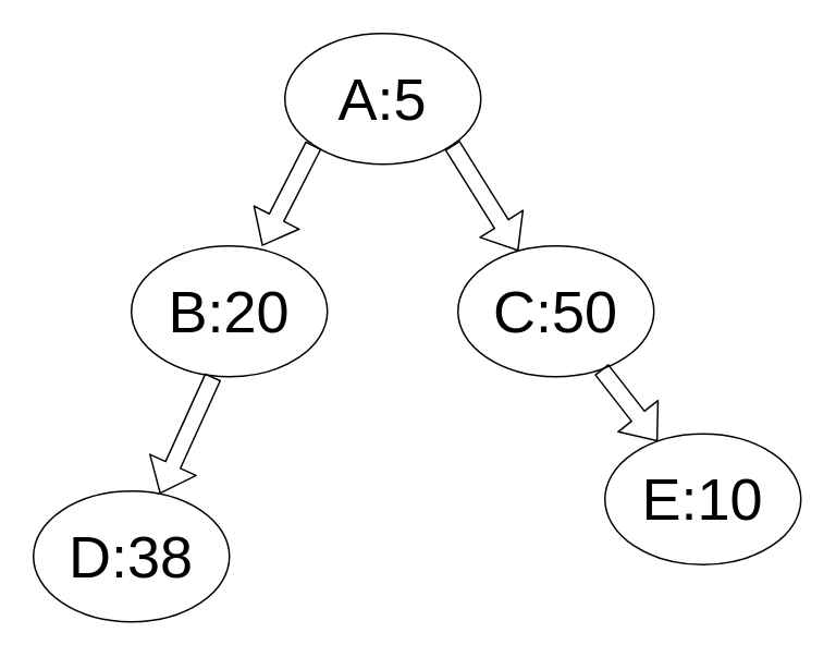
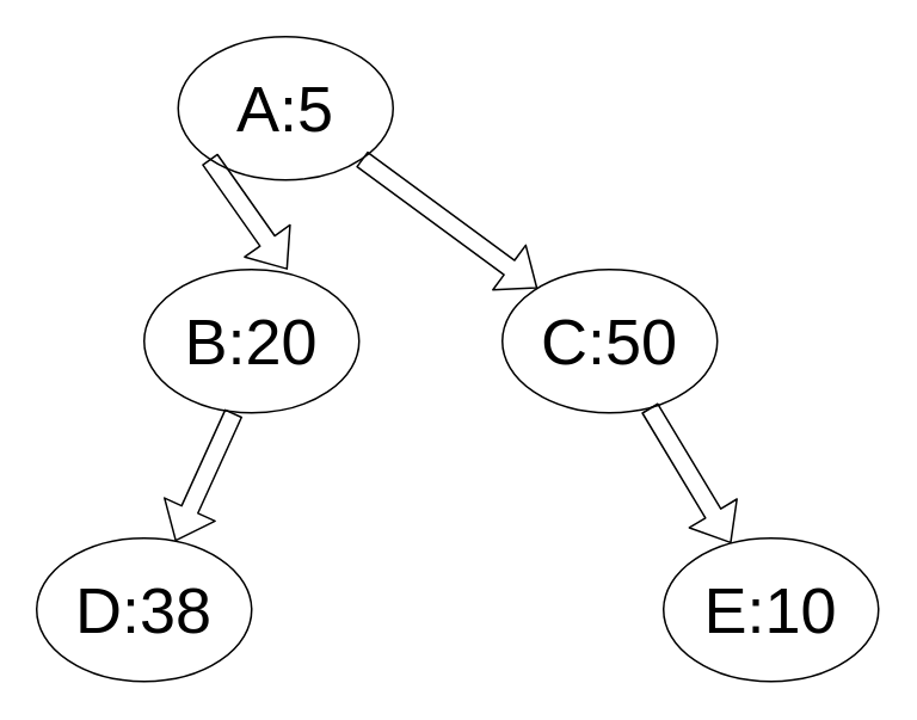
  <mxCell id="0" />
  <mxCell id="1" parent="0" />
  <mxCell id="2" value="&lt;font style=&quot;font-size: 36px&quot;&gt;B:20&lt;/font&gt;" style="ellipse;whiteSpace=wrap;html=1;" vertex="1" parent="1"><mxGeometry x="80" y="150" width="120" height="80" as="geometry" /></mxCell>
  <mxCell id="3" value="&lt;font style=&quot;font-size: 36px&quot;&gt;C:50&lt;/font&gt;" style="ellipse;whiteSpace=wrap;html=1;" vertex="1" parent="1"><mxGeometry x="280" y="150" width="120" height="80" as="geometry" /></mxCell>
  <mxCell id="4" value="&lt;font style=&quot;font-size: 36px&quot;&gt;D:38&lt;/font&gt;" style="ellipse;whiteSpace=wrap;html=1;" vertex="1" parent="1"><mxGeometry x="20" y="300" width="120" height="80" as="geometry" /></mxCell>
- <mxCell id="5" value="&lt;font style=&quot;font-size: 36px&quot;&gt;E:10&lt;/font&gt;" style="ellipse;whiteSpace=wrap;html=1;" vertex="1" parent="1"><mxGeometry x="370" y="265" width="120" height="80" as="geometry" /></mxCell>
- <mxCell id="6" value="&lt;font style=&quot;font-size: 36px&quot;&gt;A:5&lt;/font&gt;" style="ellipse;whiteSpace=wrap;html=1;" vertex="1" parent="1"><mxGeometry x="174" y="20" width="120" height="80" as="geometry" /></mxCell>
+ <mxCell id="5" value="&lt;font style=&quot;font-size: 36px&quot;&gt;E:10&lt;/font&gt;" style="ellipse;whiteSpace=wrap;html=1;" vertex="1" parent="1"><mxGeometry x="370" y="300" width="120" height="80" as="geometry" /></mxCell>
+ <mxCell id="6" value="&lt;font style=&quot;font-size: 36px&quot;&gt;A:5&lt;/font&gt;" style="ellipse;whiteSpace=wrap;html=1;" vertex="1" parent="1"><mxGeometry x="99" y="20" width="120" height="80" as="geometry" /></mxCell>
  <mxCell id="7" value="" style="shape=flexArrow;endArrow=classic;html=1;exitX=1;exitY=1;exitDx=0;exitDy=0;" edge="1" parent="1" source="6" target="3"><mxGeometry width="50" height="50" relative="1" as="geometry"><mxPoint x="210" y="230" as="sourcePoint" /><mxPoint x="260" y="180" as="targetPoint" /></mxGeometry></mxCell>
  <mxCell id="8" value="" style="shape=flexArrow;endArrow=classic;html=1;" edge="1" parent="1" source="3" target="5"><mxGeometry width="50" height="50" relative="1" as="geometry"><mxPoint x="360" y="230" as="sourcePoint" /><mxPoint x="420.941" y="284.99" as="targetPoint" /></mxGeometry></mxCell>
  <mxCell id="9" value="" style="shape=flexArrow;endArrow=classic;html=1;exitX=0;exitY=1;exitDx=0;exitDy=0;" edge="1" parent="1" source="6"><mxGeometry width="50" height="50" relative="1" as="geometry"><mxPoint x="190" y="95.01" as="sourcePoint" /><mxPoint x="160" y="150" as="targetPoint" /></mxGeometry></mxCell>
  <mxCell id="10" value="" style="shape=flexArrow;endArrow=classic;html=1;" edge="1" parent="1" target="4"><mxGeometry width="50" height="50" relative="1" as="geometry"><mxPoint x="130.003" y="229.997" as="sourcePoint" /><mxPoint x="184.17" y="302.22" as="targetPoint" /></mxGeometry></mxCell>
